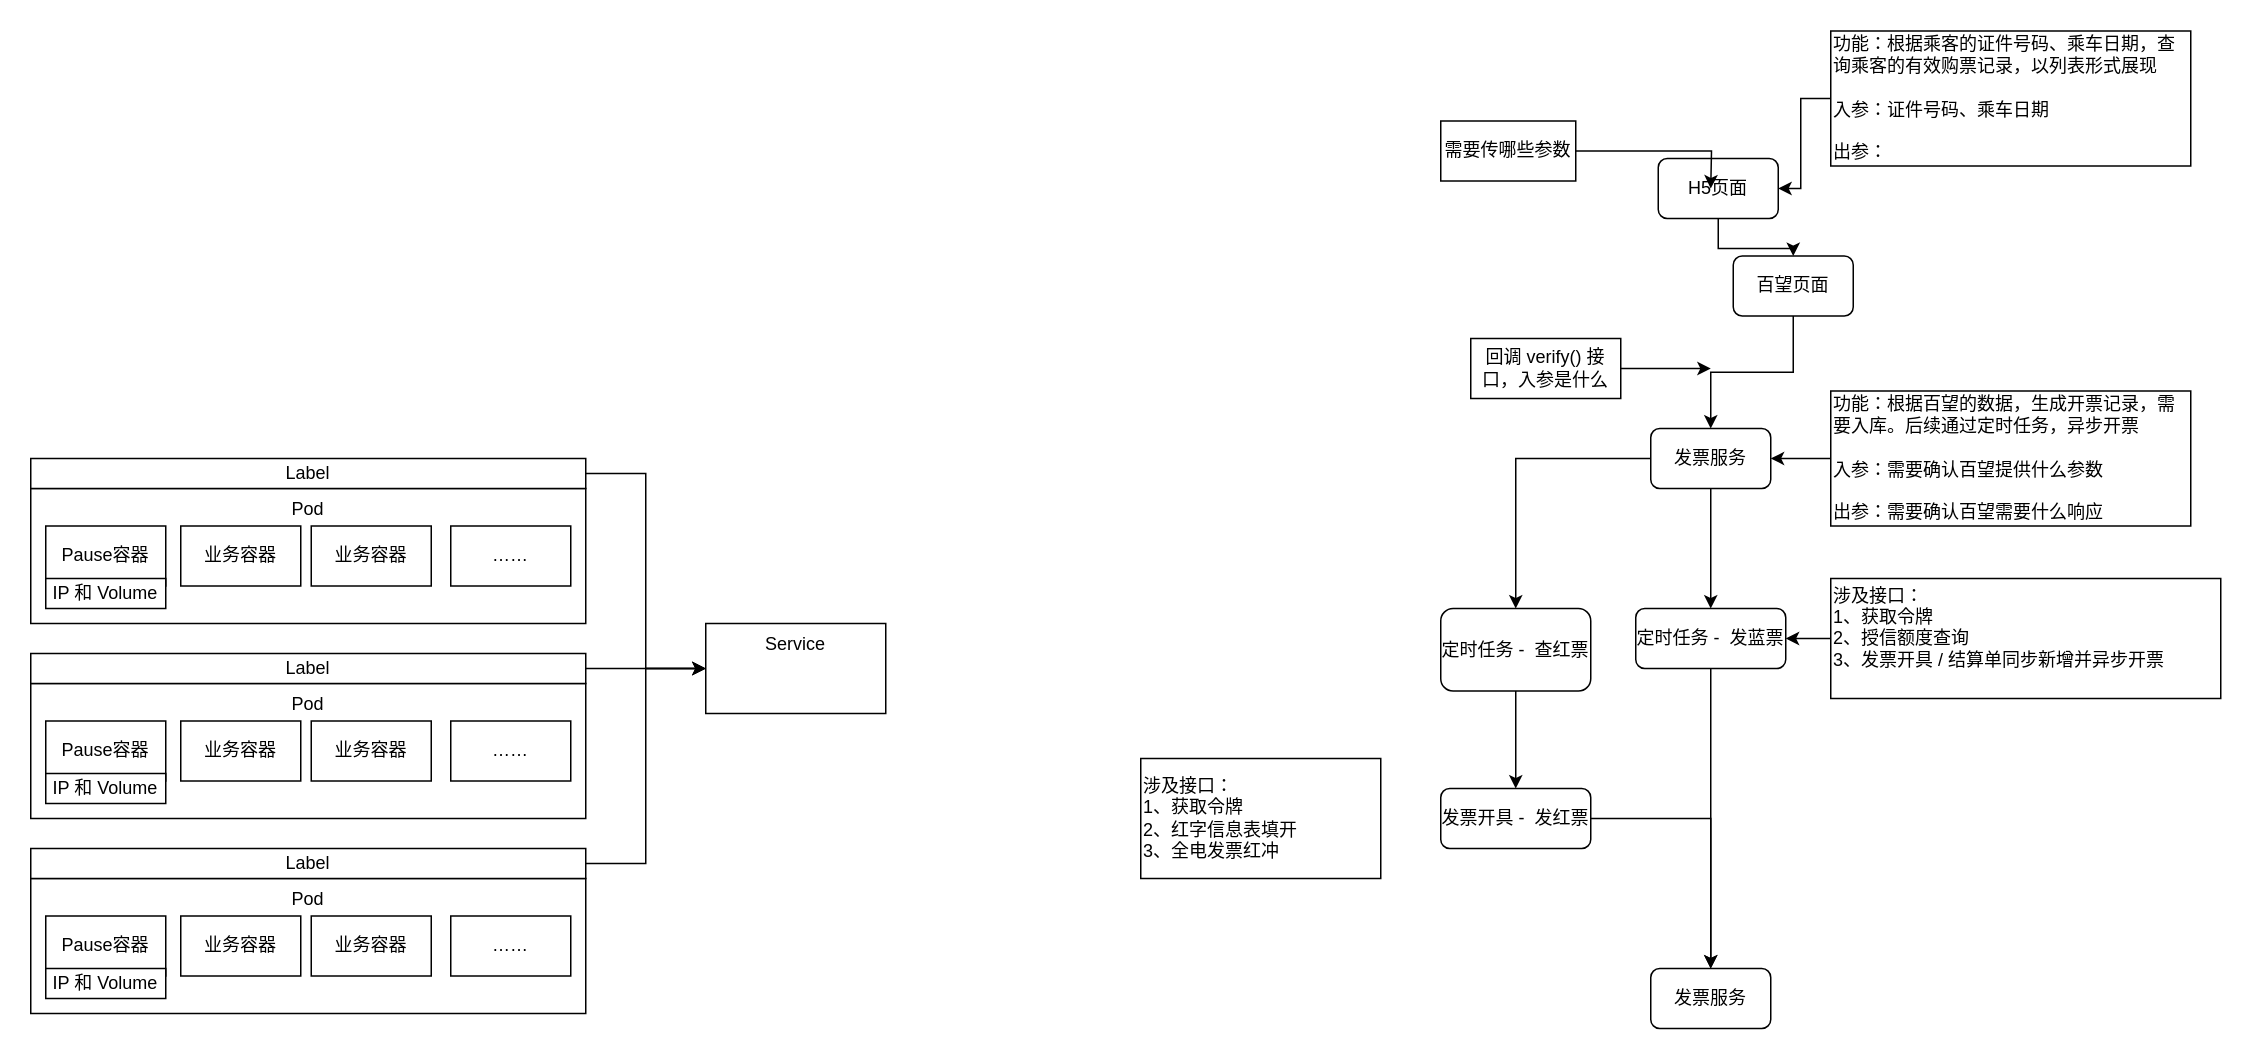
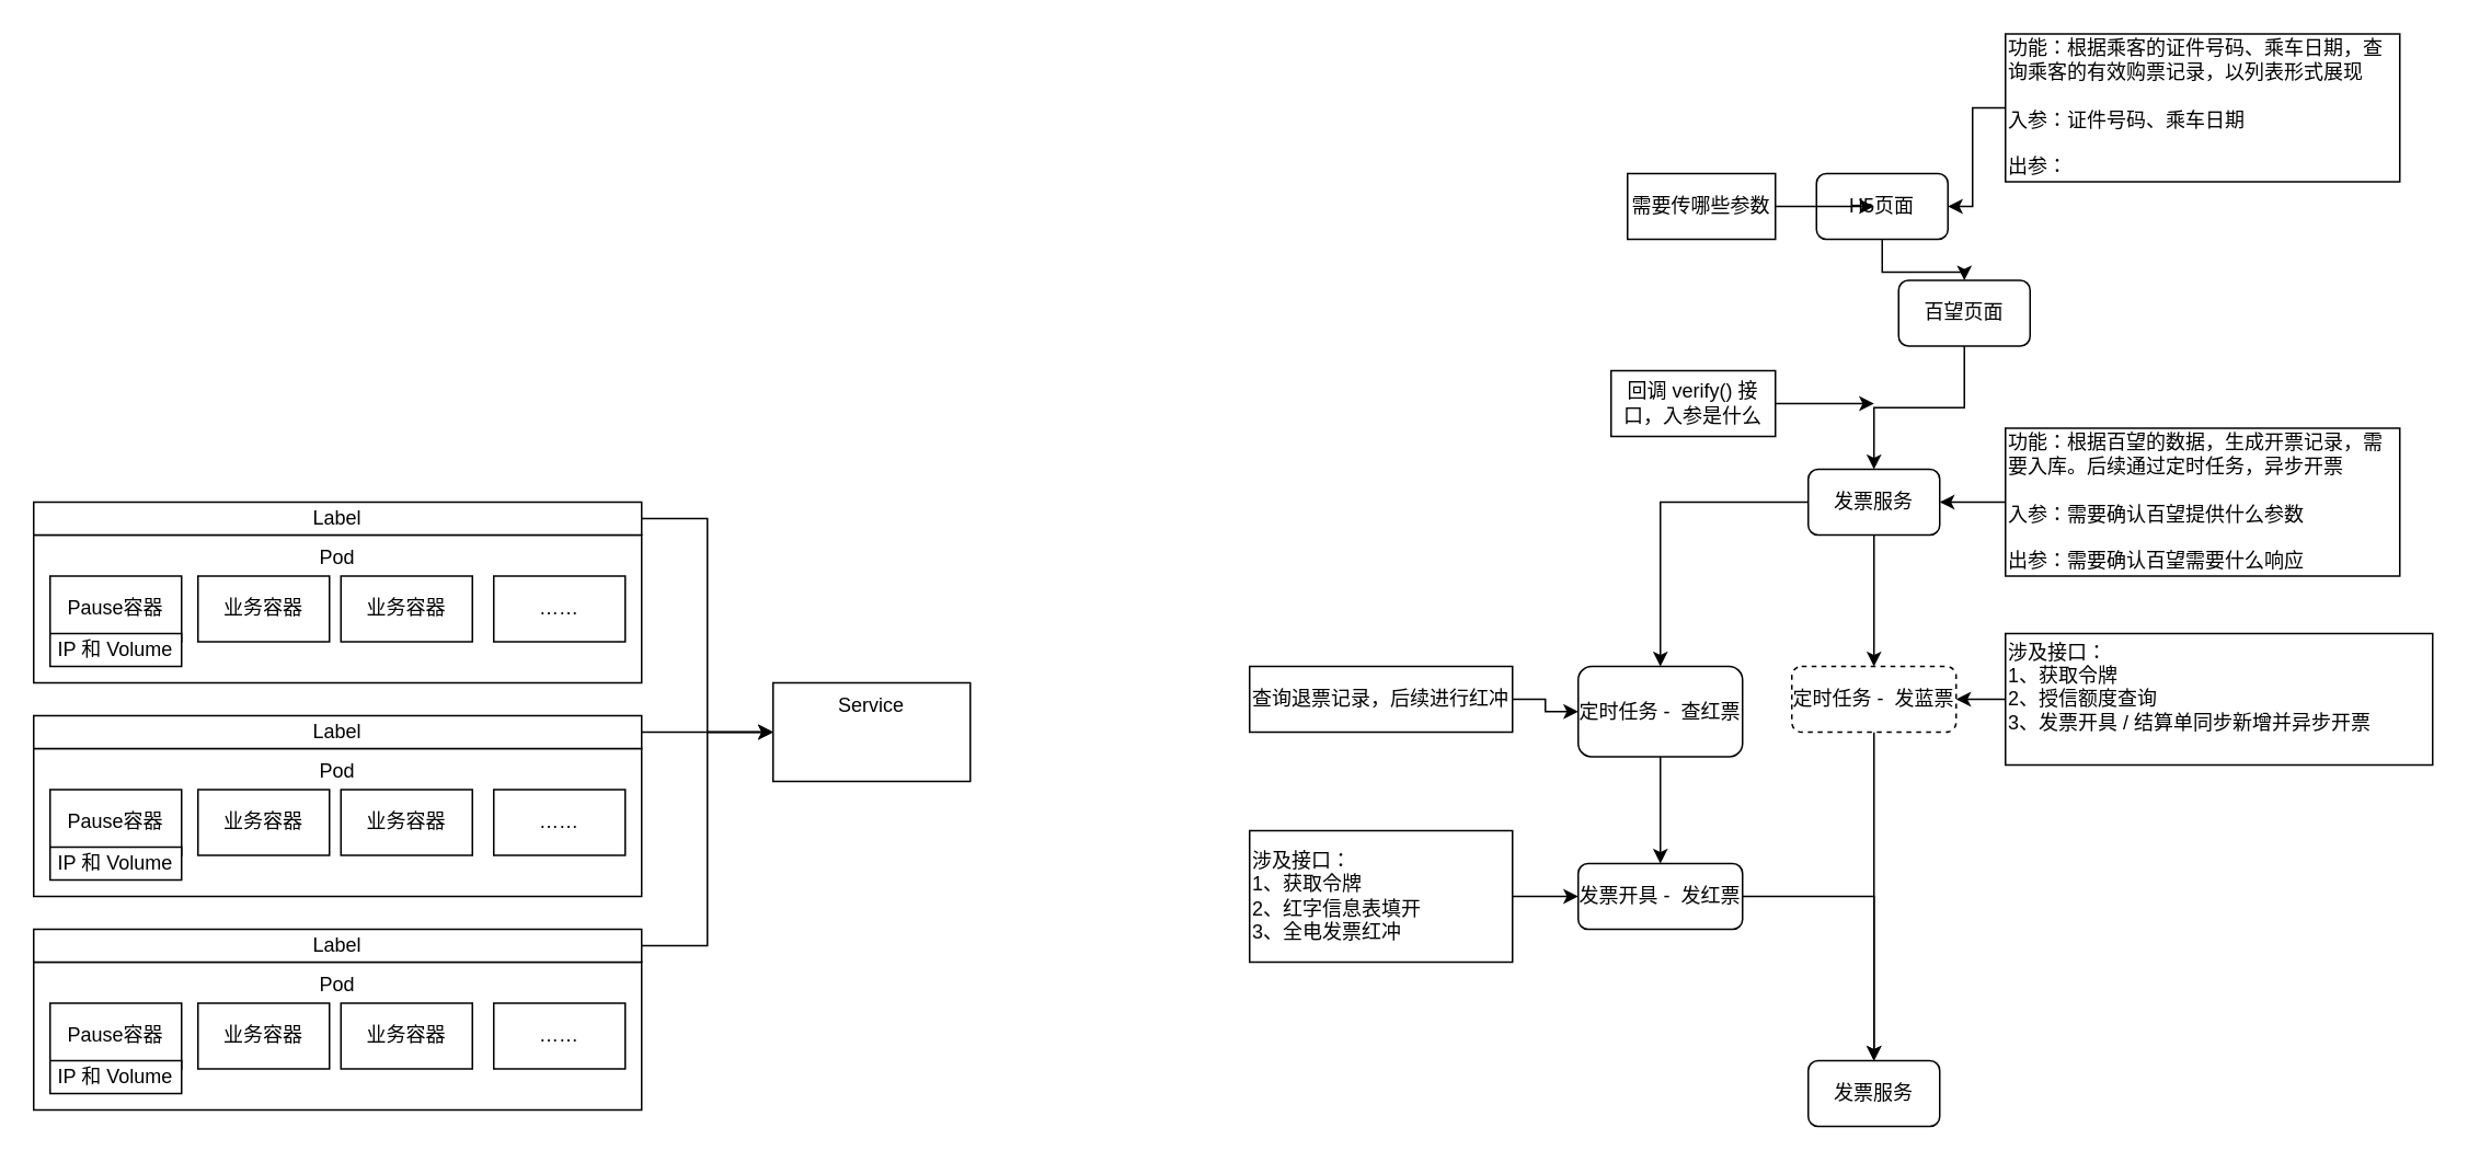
  <mxCell id="0" />
  <mxCell id="1" parent="0" />
  <mxCell id="2" style="edgeStyle=orthogonalEdgeStyle;rounded=0;orthogonalLoop=1;jettySize=auto;html=1;" parent="1" source="3" target="5" edge="1"><mxGeometry relative="1" as="geometry" /></mxCell>
  <mxCell id="3" value="功能：根据乘客的证件号码、乘车日期，查询乘客的有效购票记录，以列表形式展现&lt;br style=&quot;border-color: var(--border-color);&quot;&gt;&lt;span style=&quot;border-color: var(--border-color);&quot;&gt;&lt;br style=&quot;border-color: var(--border-color);&quot;&gt;入参：证件号码、乘车日期&lt;br style=&quot;border-color: var(--border-color);&quot;&gt;&lt;br style=&quot;border-color: var(--border-color);&quot;&gt;出参：&lt;/span&gt;&lt;span style=&quot;&quot;&gt;&lt;br&gt;&lt;/span&gt;" style="rounded=0;whiteSpace=wrap;html=1;align=left;" parent="1" vertex="1"><mxGeometry x="1220" y="20" width="240" height="90" as="geometry" /></mxCell>
  <mxCell id="4" value="" style="edgeStyle=orthogonalEdgeStyle;rounded=0;orthogonalLoop=1;jettySize=auto;html=1;" parent="1" source="5" target="7" edge="1"><mxGeometry relative="1" as="geometry" /></mxCell>
  <mxCell id="5" value="&lt;span style=&quot;border-color: var(--border-color); text-align: left;&quot;&gt;H5页面&lt;br style=&quot;border-color: var(--border-color);&quot;&gt;&lt;/span&gt;" style="rounded=1;whiteSpace=wrap;html=1;" parent="1" vertex="1"><mxGeometry x="1105" y="105" width="80" height="40" as="geometry" /></mxCell>
  <mxCell id="6" value="" style="edgeStyle=orthogonalEdgeStyle;rounded=0;orthogonalLoop=1;jettySize=auto;html=1;" parent="1" source="7" target="12" edge="1"><mxGeometry relative="1" as="geometry" /></mxCell>
  <mxCell id="7" value="百望页面" style="whiteSpace=wrap;html=1;rounded=1;" parent="1" vertex="1"><mxGeometry x="1155" y="170" width="80" height="40" as="geometry" /></mxCell>
  <mxCell id="8" style="edgeStyle=orthogonalEdgeStyle;rounded=0;orthogonalLoop=1;jettySize=auto;html=1;" parent="1" source="9" edge="1"><mxGeometry relative="1" as="geometry"><mxPoint x="1140" y="125" as="targetPoint" /></mxGeometry></mxCell>
- <mxCell id="9" value="需要传哪些参数" style="rounded=0;whiteSpace=wrap;html=1;" parent="1" vertex="1"><mxGeometry x="960" y="80" width="90" height="40" as="geometry" /></mxCell>
+ <mxCell id="9" value="需要传哪些参数" style="rounded=0;whiteSpace=wrap;html=1;" parent="1" vertex="1"><mxGeometry x="990" y="105" width="90" height="40" as="geometry" /></mxCell>
  <mxCell id="10" style="edgeStyle=orthogonalEdgeStyle;rounded=0;orthogonalLoop=1;jettySize=auto;html=1;" parent="1" source="12" target="20" edge="1"><mxGeometry relative="1" as="geometry" /></mxCell>
  <mxCell id="11" style="edgeStyle=orthogonalEdgeStyle;rounded=0;orthogonalLoop=1;jettySize=auto;html=1;" parent="1" source="12" target="27" edge="1"><mxGeometry relative="1" as="geometry" /></mxCell>
  <mxCell id="12" value="发票服务" style="whiteSpace=wrap;html=1;rounded=1;" parent="1" vertex="1"><mxGeometry x="1100" y="285" width="80" height="40" as="geometry" /></mxCell>
  <mxCell id="13" style="edgeStyle=orthogonalEdgeStyle;rounded=0;orthogonalLoop=1;jettySize=auto;html=1;" parent="1" source="14" edge="1"><mxGeometry relative="1" as="geometry"><mxPoint x="1140" y="245" as="targetPoint" /></mxGeometry></mxCell>
  <mxCell id="14" value="回调 verify() 接口，入参是什么" style="rounded=0;whiteSpace=wrap;html=1;" parent="1" vertex="1"><mxGeometry x="980" y="225" width="100" height="40" as="geometry" /></mxCell>
  <mxCell id="15" style="edgeStyle=orthogonalEdgeStyle;rounded=0;orthogonalLoop=1;jettySize=auto;html=1;" parent="1" source="16" target="12" edge="1"><mxGeometry relative="1" as="geometry" /></mxCell>
  <mxCell id="16" value="功能：根据百望的数据，生成开票记录，需要入库。后续通过定时任务，异步开票&lt;br style=&quot;border-color: var(--border-color);&quot;&gt;&lt;span style=&quot;border-color: var(--border-color);&quot;&gt;&lt;br style=&quot;border-color: var(--border-color);&quot;&gt;入参：需要确认百望提供什么参数&lt;br style=&quot;border-color: var(--border-color);&quot;&gt;&lt;br style=&quot;border-color: var(--border-color);&quot;&gt;出参：需要确认百望需要什么响应&lt;/span&gt;&lt;span style=&quot;&quot;&gt;&lt;br&gt;&lt;/span&gt;" style="rounded=0;whiteSpace=wrap;html=1;align=left;" parent="1" vertex="1"><mxGeometry x="1220" y="260" width="240" height="90" as="geometry" /></mxCell>
  <mxCell id="17" style="edgeStyle=orthogonalEdgeStyle;rounded=0;orthogonalLoop=1;jettySize=auto;html=1;entryX=0.5;entryY=0;entryDx=0;entryDy=0;" parent="1" source="18" target="25" edge="1"><mxGeometry relative="1" as="geometry" /></mxCell>
  <mxCell id="18" value="发票开具 -&amp;nbsp; 发红票" style="whiteSpace=wrap;html=1;rounded=1;" parent="1" vertex="1"><mxGeometry x="960" y="525" width="100" height="40" as="geometry" /></mxCell>
  <mxCell id="19" style="edgeStyle=orthogonalEdgeStyle;rounded=0;orthogonalLoop=1;jettySize=auto;html=1;" parent="1" source="20" target="25" edge="1"><mxGeometry relative="1" as="geometry" /></mxCell>
- <mxCell id="20" value="定时任务 -&amp;nbsp; 发蓝票" style="whiteSpace=wrap;html=1;rounded=1;" parent="1" vertex="1"><mxGeometry x="1090" y="405" width="100" height="40" as="geometry" /></mxCell>
+ <mxCell id="20" value="定时任务 -&amp;nbsp; 发蓝票" style="whiteSpace=wrap;html=1;rounded=1;dashed=1;" parent="1" vertex="1"><mxGeometry x="1090" y="405" width="100" height="40" as="geometry" /></mxCell>
  <mxCell id="21" style="edgeStyle=orthogonalEdgeStyle;rounded=0;orthogonalLoop=1;jettySize=auto;html=1;" parent="1" source="22" target="20" edge="1"><mxGeometry relative="1" as="geometry" /></mxCell>
  <mxCell id="22" value="涉及接口：&lt;br&gt;1、获取令牌&lt;br&gt;2、授信额度查询&lt;br&gt;3、发票开具 /&amp;nbsp;结算单同步新增并异步开票&lt;span style=&quot;&quot;&gt;&lt;div&gt;&lt;br&gt;&lt;/div&gt;&lt;/span&gt;" style="rounded=0;whiteSpace=wrap;html=1;align=left;" parent="1" vertex="1"><mxGeometry x="1220" y="385" width="260" height="80" as="geometry" /></mxCell>
+ <mxCell id="23" style="edgeStyle=orthogonalEdgeStyle;rounded=0;orthogonalLoop=1;jettySize=auto;html=1;entryX=0;entryY=0.5;entryDx=0;entryDy=0;" parent="1" source="24" target="18" edge="1"><mxGeometry relative="1" as="geometry" /></mxCell>
  <mxCell id="24" value="涉及接口：&lt;br&gt;1、获取令牌&lt;br&gt;&lt;span style=&quot;&quot;&gt;2、红字信息表填开&lt;br&gt;3、全电发票红冲&lt;br&gt;&lt;/span&gt;" style="rounded=0;whiteSpace=wrap;html=1;align=left;" parent="1" vertex="1"><mxGeometry x="760" y="505" width="160" height="80" as="geometry" /></mxCell>
  <mxCell id="25" value="发票服务" style="whiteSpace=wrap;html=1;rounded=1;" parent="1" vertex="1"><mxGeometry x="1100" y="645" width="80" height="40" as="geometry" /></mxCell>
  <mxCell id="26" style="edgeStyle=orthogonalEdgeStyle;rounded=0;orthogonalLoop=1;jettySize=auto;html=1;" parent="1" source="27" target="18" edge="1"><mxGeometry relative="1" as="geometry" /></mxCell>
  <mxCell id="27" value="定时任务 -&amp;nbsp; 查红票" style="whiteSpace=wrap;html=1;rounded=1;" parent="1" vertex="1"><mxGeometry x="960" y="405" width="100" height="55" as="geometry" /></mxCell>
+ <mxCell id="28" style="edgeStyle=orthogonalEdgeStyle;rounded=0;orthogonalLoop=1;jettySize=auto;html=1;" parent="1" source="29" target="27" edge="1"><mxGeometry relative="1" as="geometry" /></mxCell>
+ <mxCell id="29" value="&lt;span style=&quot;&quot;&gt;查询退票记录，后续进行红冲&lt;br&gt;&lt;/span&gt;" style="rounded=0;whiteSpace=wrap;html=1;align=left;" parent="1" vertex="1"><mxGeometry x="760" y="405" width="160" height="40" as="geometry" /></mxCell>
  <mxCell id="30" value="" style="group" vertex="1" connectable="0" parent="1"><mxGeometry x="20" y="305" width="370" height="110" as="geometry" /></mxCell>
  <mxCell id="31" value="Pod" style="rounded=0;whiteSpace=wrap;html=1;verticalAlign=top;" vertex="1" parent="30"><mxGeometry y="20" width="370" height="90" as="geometry" /></mxCell>
  <mxCell id="32" value="Pause容器" style="rounded=0;whiteSpace=wrap;html=1;" vertex="1" parent="30"><mxGeometry x="10" y="45" width="80" height="40" as="geometry" /></mxCell>
  <mxCell id="33" value="业务容器" style="rounded=0;whiteSpace=wrap;html=1;" vertex="1" parent="30"><mxGeometry x="100" y="45" width="80" height="40" as="geometry" /></mxCell>
  <mxCell id="34" value="业务容器" style="rounded=0;whiteSpace=wrap;html=1;" vertex="1" parent="30"><mxGeometry x="187" y="45" width="80" height="40" as="geometry" /></mxCell>
  <mxCell id="35" value="……" style="rounded=0;whiteSpace=wrap;html=1;" vertex="1" parent="30"><mxGeometry x="280" y="45" width="80" height="40" as="geometry" /></mxCell>
  <mxCell id="36" value="IP 和 Volume" style="rounded=0;whiteSpace=wrap;html=1;" vertex="1" parent="30"><mxGeometry x="10" y="80" width="80" height="20" as="geometry" /></mxCell>
  <mxCell id="37" value="Label" style="rounded=0;whiteSpace=wrap;html=1;" vertex="1" parent="30"><mxGeometry width="370" height="20" as="geometry" /></mxCell>
  <mxCell id="38" value="" style="group" vertex="1" connectable="0" parent="1"><mxGeometry x="20" y="435" width="370" height="110" as="geometry" /></mxCell>
  <mxCell id="39" value="Pod" style="rounded=0;whiteSpace=wrap;html=1;verticalAlign=top;" vertex="1" parent="38"><mxGeometry y="20" width="370" height="90" as="geometry" /></mxCell>
  <mxCell id="40" value="Pause容器" style="rounded=0;whiteSpace=wrap;html=1;" vertex="1" parent="38"><mxGeometry x="10" y="45" width="80" height="40" as="geometry" /></mxCell>
  <mxCell id="41" value="业务容器" style="rounded=0;whiteSpace=wrap;html=1;" vertex="1" parent="38"><mxGeometry x="100" y="45" width="80" height="40" as="geometry" /></mxCell>
  <mxCell id="42" value="业务容器" style="rounded=0;whiteSpace=wrap;html=1;" vertex="1" parent="38"><mxGeometry x="187" y="45" width="80" height="40" as="geometry" /></mxCell>
  <mxCell id="43" value="……" style="rounded=0;whiteSpace=wrap;html=1;" vertex="1" parent="38"><mxGeometry x="280" y="45" width="80" height="40" as="geometry" /></mxCell>
  <mxCell id="44" value="IP 和 Volume" style="rounded=0;whiteSpace=wrap;html=1;" vertex="1" parent="38"><mxGeometry x="10" y="80" width="80" height="20" as="geometry" /></mxCell>
  <mxCell id="45" value="Label" style="rounded=0;whiteSpace=wrap;html=1;" vertex="1" parent="38"><mxGeometry width="370" height="20" as="geometry" /></mxCell>
  <mxCell id="46" value="" style="group" vertex="1" connectable="0" parent="1"><mxGeometry x="20" y="565" width="370" height="110" as="geometry" /></mxCell>
  <mxCell id="47" value="Pod" style="rounded=0;whiteSpace=wrap;html=1;verticalAlign=top;" vertex="1" parent="46"><mxGeometry y="20" width="370" height="90" as="geometry" /></mxCell>
  <mxCell id="48" value="Pause容器" style="rounded=0;whiteSpace=wrap;html=1;" vertex="1" parent="46"><mxGeometry x="10" y="45" width="80" height="40" as="geometry" /></mxCell>
  <mxCell id="49" value="业务容器" style="rounded=0;whiteSpace=wrap;html=1;" vertex="1" parent="46"><mxGeometry x="100" y="45" width="80" height="40" as="geometry" /></mxCell>
  <mxCell id="50" value="业务容器" style="rounded=0;whiteSpace=wrap;html=1;" vertex="1" parent="46"><mxGeometry x="187" y="45" width="80" height="40" as="geometry" /></mxCell>
  <mxCell id="51" value="……" style="rounded=0;whiteSpace=wrap;html=1;" vertex="1" parent="46"><mxGeometry x="280" y="45" width="80" height="40" as="geometry" /></mxCell>
  <mxCell id="52" value="IP 和 Volume" style="rounded=0;whiteSpace=wrap;html=1;" vertex="1" parent="46"><mxGeometry x="10" y="80" width="80" height="20" as="geometry" /></mxCell>
  <mxCell id="53" value="Label" style="rounded=0;whiteSpace=wrap;html=1;" vertex="1" parent="46"><mxGeometry width="370" height="20" as="geometry" /></mxCell>
  <mxCell id="54" value="" style="group" vertex="1" connectable="0" parent="1"><mxGeometry x="470" y="415" width="120" height="60" as="geometry" /></mxCell>
  <mxCell id="55" value="Service" style="rounded=0;whiteSpace=wrap;html=1;verticalAlign=top;" vertex="1" parent="54"><mxGeometry width="120" height="60" as="geometry" /></mxCell>
  <mxCell id="56" style="edgeStyle=orthogonalEdgeStyle;rounded=0;orthogonalLoop=1;jettySize=auto;html=1;entryX=0;entryY=0.5;entryDx=0;entryDy=0;" edge="1" parent="1" source="45" target="55"><mxGeometry relative="1" as="geometry" /></mxCell>
  <mxCell id="57" style="edgeStyle=orthogonalEdgeStyle;rounded=0;orthogonalLoop=1;jettySize=auto;html=1;entryX=0;entryY=0.5;entryDx=0;entryDy=0;" edge="1" parent="1" source="37" target="55"><mxGeometry relative="1" as="geometry" /></mxCell>
  <mxCell id="58" style="edgeStyle=orthogonalEdgeStyle;rounded=0;orthogonalLoop=1;jettySize=auto;html=1;entryX=0;entryY=0.5;entryDx=0;entryDy=0;" edge="1" parent="1" source="53" target="55"><mxGeometry relative="1" as="geometry" /></mxCell>
